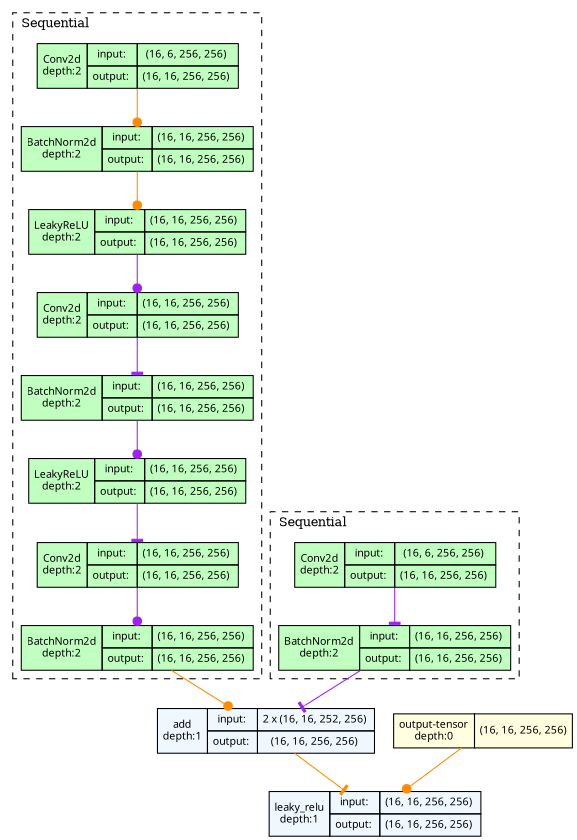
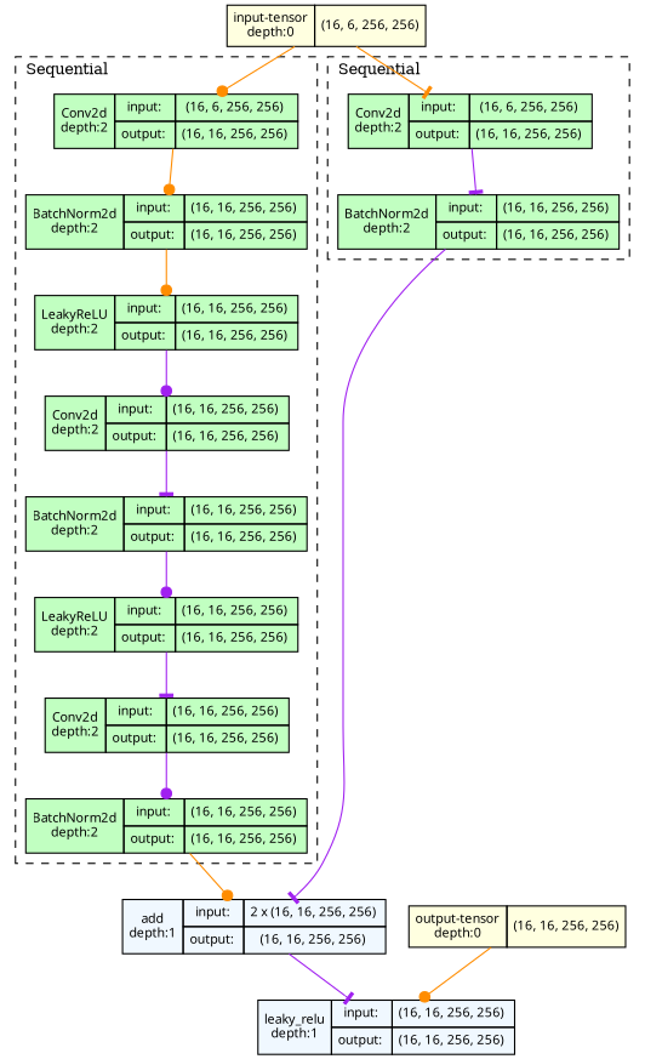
  strict digraph {
    ordering=in
    rankdir=TB
    node [align=left fillcolor=darkseagreen1 fontname="Linux libertine" fontsize=10 margin=0 ranksep=0.1 shape=plaintext style=filled]
    edge [arrowhead=dot color=darkorange fontsize=10]
    n1 [height=0.2 label=<                     <TABLE BORDER="0" CELLBORDER="1"                     CELLSPACING="0" CELLPADDING="4">                     <TR>                         <TD ROWSPAN="2">Conv2d<BR/>depth:2</TD>                         <TD COLSPAN="2">input:</TD>                         <TD COLSPAN="2">(16, 6, 256, 256) </TD>                     </TR>                     <TR>                         <TD COLSPAN="2">output: </TD>                         <TD COLSPAN="2">(16, 16, 256, 256) </TD>                     </TR>                     </TABLE>>]
    n2 [height=0.2 label=<                     <TABLE BORDER="0" CELLBORDER="1"                     CELLSPACING="0" CELLPADDING="4">                     <TR>                         <TD ROWSPAN="2">BatchNorm2d<BR/>depth:2</TD>                         <TD COLSPAN="2">input:</TD>                         <TD COLSPAN="2">(16, 16, 256, 256) </TD>                     </TR>                     <TR>                         <TD COLSPAN="2">output: </TD>                         <TD COLSPAN="2">(16, 16, 256, 256) </TD>                     </TR>                     </TABLE>>]
    n3 [height=0.2 label=<                     <TABLE BORDER="0" CELLBORDER="1"                     CELLSPACING="0" CELLPADDING="4">                     <TR>                         <TD ROWSPAN="2">LeakyReLU<BR/>depth:2</TD>                         <TD COLSPAN="2">input:</TD>                         <TD COLSPAN="2">(16, 16, 256, 256) </TD>                     </TR>                     <TR>                         <TD COLSPAN="2">output: </TD>                         <TD COLSPAN="2">(16, 16, 256, 256) </TD>                     </TR>                     </TABLE>>]
    n4 [height=0.2 label=<                     <TABLE BORDER="0" CELLBORDER="1"                     CELLSPACING="0" CELLPADDING="4">                     <TR>                         <TD ROWSPAN="2">Conv2d<BR/>depth:2</TD>                         <TD COLSPAN="2">input:</TD>                         <TD COLSPAN="2">(16, 16, 256, 256) </TD>                     </TR>                     <TR>                         <TD COLSPAN="2">output: </TD>                         <TD COLSPAN="2">(16, 16, 256, 256) </TD>                     </TR>                     </TABLE>>]
    n5 [height=0.2 label=<                     <TABLE BORDER="0" CELLBORDER="1"                     CELLSPACING="0" CELLPADDING="4">                     <TR>                         <TD ROWSPAN="2">BatchNorm2d<BR/>depth:2</TD>                         <TD COLSPAN="2">input:</TD>                         <TD COLSPAN="2">(16, 16, 256, 256) </TD>                     </TR>                     <TR>                         <TD COLSPAN="2">output: </TD>                         <TD COLSPAN="2">(16, 16, 256, 256) </TD>                     </TR>                     </TABLE>>]
    n6 [height=0.2 label=<                     <TABLE BORDER="0" CELLBORDER="1"                     CELLSPACING="0" CELLPADDING="4">                     <TR>                         <TD ROWSPAN="2">LeakyReLU<BR/>depth:2</TD>                         <TD COLSPAN="2">input:</TD>                         <TD COLSPAN="2">(16, 16, 256, 256) </TD>                     </TR>                     <TR>                         <TD COLSPAN="2">output: </TD>                         <TD COLSPAN="2">(16, 16, 256, 256) </TD>                     </TR>                     </TABLE>>]
    n7 [height=0.2 label=<                     <TABLE BORDER="0" CELLBORDER="1"                     CELLSPACING="0" CELLPADDING="4">                     <TR>                         <TD ROWSPAN="2">Conv2d<BR/>depth:2</TD>                         <TD COLSPAN="2">input:</TD>                         <TD COLSPAN="2">(16, 16, 256, 256) </TD>                     </TR>                     <TR>                         <TD COLSPAN="2">output: </TD>                         <TD COLSPAN="2">(16, 16, 256, 256) </TD>                     </TR>                     </TABLE>>]
    n8 [height=0.2 label=<                     <TABLE BORDER="0" CELLBORDER="1"                     CELLSPACING="0" CELLPADDING="4">                     <TR>                         <TD ROWSPAN="2">BatchNorm2d<BR/>depth:2</TD>                         <TD COLSPAN="2">input:</TD>                         <TD COLSPAN="2">(16, 16, 256, 256) </TD>                     </TR>                     <TR>                         <TD COLSPAN="2">output: </TD>                         <TD COLSPAN="2">(16, 16, 256, 256) </TD>                     </TR>                     </TABLE>>]
    n9 [height=0.2 label=<                     <TABLE BORDER="0" CELLBORDER="1"                     CELLSPACING="0" CELLPADDING="4">                     <TR>                         <TD ROWSPAN="2">Conv2d<BR/>depth:2</TD>                         <TD COLSPAN="2">input:</TD>                         <TD COLSPAN="2">(16, 6, 256, 256) </TD>                     </TR>                     <TR>                         <TD COLSPAN="2">output: </TD>                         <TD COLSPAN="2">(16, 16, 256, 256) </TD>                     </TR>                     </TABLE>>]
    n10 [height=0.2 label=<                     <TABLE BORDER="0" CELLBORDER="1"                     CELLSPACING="0" CELLPADDING="4">                     <TR>                         <TD ROWSPAN="2">BatchNorm2d<BR/>depth:2</TD>                         <TD COLSPAN="2">input:</TD>                         <TD COLSPAN="2">(16, 16, 256, 256) </TD>                     </TR>                     <TR>                         <TD COLSPAN="2">output: </TD>                         <TD COLSPAN="2">(16, 16, 256, 256) </TD>                     </TR>                     </TABLE>>]
-   n11 [fillcolor=aliceblue height=0.2 label=<                     <TABLE BORDER="0" CELLBORDER="1"                     CELLSPACING="0" CELLPADDING="4">                     <TR>                         <TD ROWSPAN="2">add<BR/>depth:1</TD>                         <TD COLSPAN="2">input:</TD>                         <TD COLSPAN="2">2 x (16, 16, 252, 256) </TD>                     </TR>                     <TR>                         <TD COLSPAN="2">output: </TD>                         <TD COLSPAN="2">(16, 16, 256, 256) </TD>                     </TR>                     </TABLE>>]
+   n11 [fillcolor=aliceblue height=0.2 label=<                     <TABLE BORDER="0" CELLBORDER="1"                     CELLSPACING="0" CELLPADDING="4">                     <TR>                         <TD ROWSPAN="2">add<BR/>depth:1</TD>                         <TD COLSPAN="2">input:</TD>                         <TD COLSPAN="2">2 x (16, 16, 256, 256) </TD>                     </TR>                     <TR>                         <TD COLSPAN="2">output: </TD>                         <TD COLSPAN="2">(16, 16, 256, 256) </TD>                     </TR>                     </TABLE>>]
+   n12 [fillcolor=lightyellow height=0.2 label=<                     <TABLE BORDER="0" CELLBORDER="1"                     CELLSPACING="0" CELLPADDING="4">                         <TR><TD>input-tensor<BR/>depth:0</TD><TD>(16, 6, 256, 256)</TD></TR>                     </TABLE>>]
    n13 [fillcolor=aliceblue height=0.2 label=<                     <TABLE BORDER="0" CELLBORDER="1"                     CELLSPACING="0" CELLPADDING="4">                     <TR>                         <TD ROWSPAN="2">leaky_relu<BR/>depth:1</TD>                         <TD COLSPAN="2">input:</TD>                         <TD COLSPAN="2">(16, 16, 256, 256) </TD>                     </TR>                     <TR>                         <TD COLSPAN="2">output: </TD>                         <TD COLSPAN="2">(16, 16, 256, 256) </TD>                     </TR>                     </TABLE>>]
    n14 [fillcolor=lightyellow height=0.2 label=<                     <TABLE BORDER="0" CELLBORDER="1"                     CELLSPACING="0" CELLPADDING="4">                         <TR><TD>output-tensor<BR/>depth:0</TD><TD>(16, 16, 256, 256)</TD></TR>                     </TABLE>>]
    subgraph cluster_1 {
      fontsize=12
      label=Sequential
      labeljust=l
      style=dashed
      n1
      n2
      n3
      n4
      n5
      n6
      n7
      n8
    }
    subgraph cluster_2 {
      fontsize=12
      label=Sequential
      labeljust=l
      style=dashed
      n9
      n10
    }
    n1 -> n2
    n2 -> n3
    n3 -> n4 [color=purple]
    n4 -> n5 [arrowhead=tee color=purple]
    n5 -> n6 [color=purple]
    n6 -> n7 [arrowhead=tee color=purple]
    n7 -> n8 [color=purple]
    n8 -> n11
    n9 -> n10 [arrowhead=tee color=purple]
    n10 -> n11 [arrowhead=tee color=purple]
-   n11 -> n13 [arrowhead=tee]
+   n11 -> n13 [arrowhead=tee color=purple]
+   n12 -> n1
+   n12 -> n9 [arrowhead=tee]
    n14 -> n13
  }
